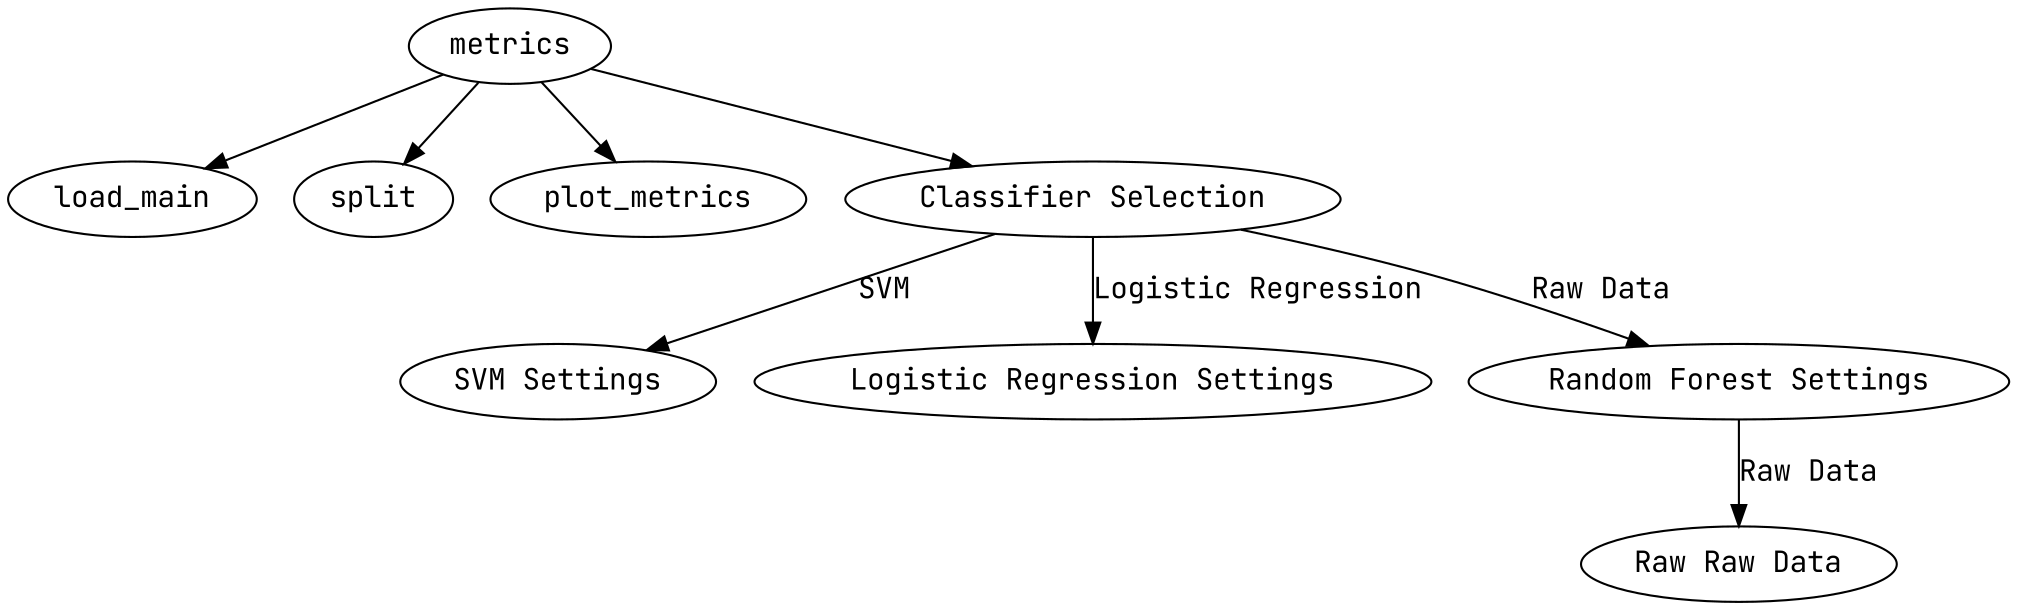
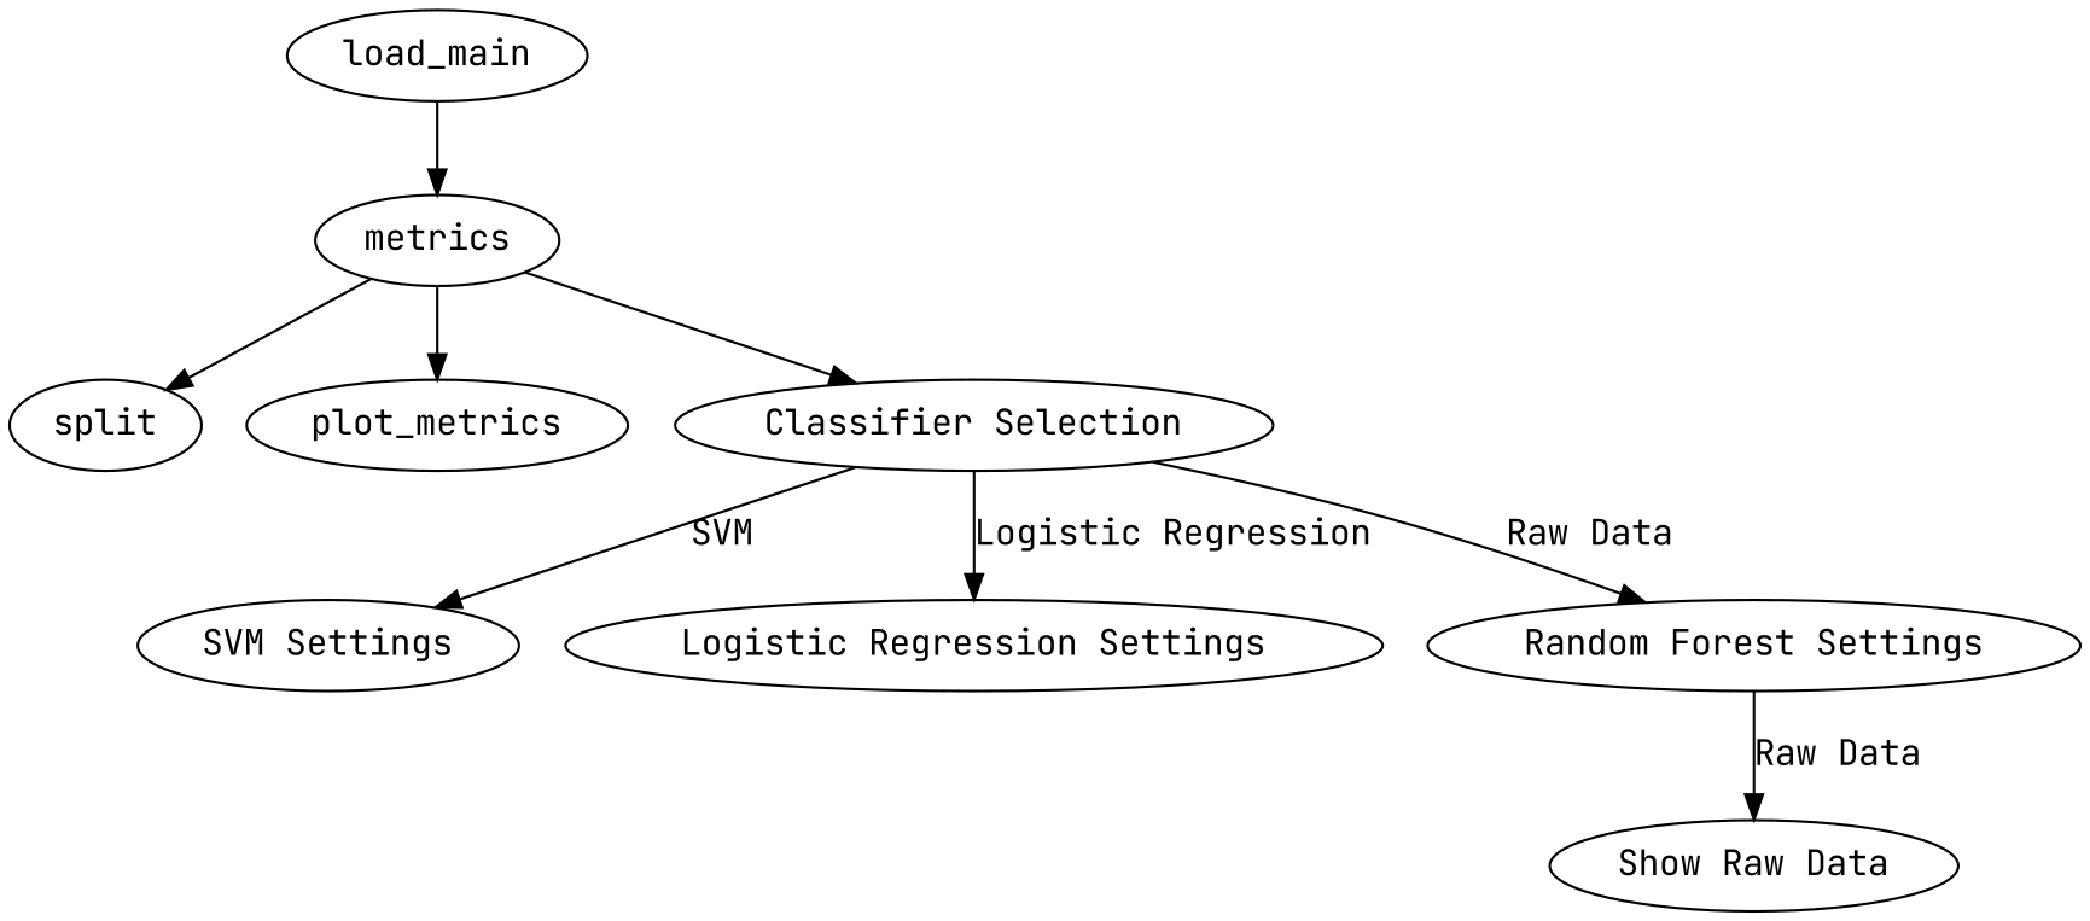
  digraph {
    fontname="JetBrains Mono"
    node [fontname="JetBrains Mono"]
    edge [fontname="JetBrains Mono"]
    n1 [label=metrics]
    n2 [label=load_main]
    n3 [label=split]
    n4 [label=plot_metrics]
    n5 [label="Classifier Selection"]
    n6 [label="SVM Settings"]
    n7 [label="Logistic Regression Settings"]
    n8 [label="Random Forest Settings"]
-   n9 [label="Raw Raw Data"]
-   n1 -> n2
+   n9 [label="Show Raw Data"]
+   n2 -> n1
    n1 -> n3
    n1 -> n4
    n1 -> n5
    n5 -> n6 [label=SVM]
    n5 -> n7 [label="Logistic Regression"]
    n5 -> n8 [label="Raw Data"]
    n8 -> n9 [label="Raw Data"]
  }
